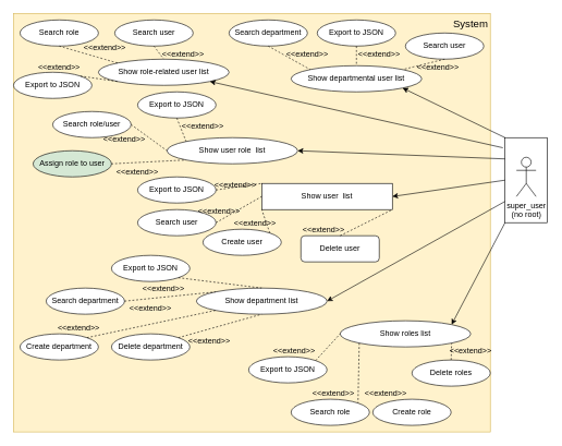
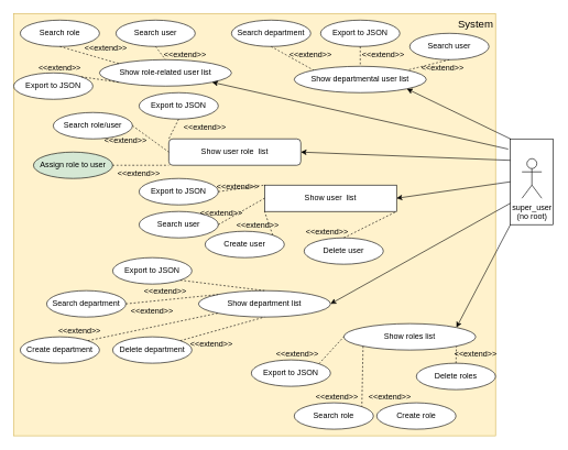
  <mxCell id="0" />
  <mxCell id="1" parent="0" />
  <mxCell id="2" value="" style="rounded=0;whiteSpace=wrap;html=1;" vertex="1" parent="1"><mxGeometry x="772.5" y="210" width="65" height="130" as="geometry" /></mxCell>
  <mxCell id="3" value="" style="rounded=0;whiteSpace=wrap;html=1;fillColor=#fff2cc;strokeColor=#d6b656;" parent="1" vertex="1"><mxGeometry width="730" height="640" as="geometry" x="20" y="20" /></mxCell>
  <mxCell id="4" value="System" style="text;html=1;align=center;verticalAlign=middle;whiteSpace=wrap;rounded=0;fontSize=16;" parent="1" vertex="1"><mxGeometry x="690" width="60" height="30" as="geometry" y="20" /></mxCell>
  <mxCell id="5" value="&lt;div&gt;super_user&lt;br&gt;(no root)&lt;/div&gt;" style="shape=umlActor;verticalLabelPosition=bottom;verticalAlign=top;html=1;outlineConnect=0;" parent="1" vertex="1"><mxGeometry x="790" y="240" width="30" height="60" as="geometry" /></mxCell>
  <mxCell id="6" value="Show user&amp;nbsp; list" style="whiteSpace=wrap;html=1;rounded=0;" parent="1" vertex="1"><mxGeometry x="400" y="280" width="200" height="40" as="geometry" /></mxCell>
  <mxCell id="7" value="&lt;div&gt;Show department list&lt;/div&gt;" style="ellipse;whiteSpace=wrap;html=1;" vertex="1" parent="1"><mxGeometry x="300" y="440" width="200" height="40" as="geometry" /></mxCell>
  <mxCell id="8" value="&lt;div&gt;Show roles list&lt;/div&gt;" style="ellipse;whiteSpace=wrap;html=1;" vertex="1" parent="1"><mxGeometry x="520" y="490" width="200" height="40" as="geometry" /></mxCell>
  <mxCell id="9" value="" style="endArrow=classic;html=1;rounded=0;entryX=1;entryY=0;entryDx=0;entryDy=0;exitX=0;exitY=1;exitDx=0;exitDy=0;" edge="1" parent="1" source="2" target="8"><mxGeometry width="50" height="50" relative="1" as="geometry"><mxPoint x="640" y="320" as="sourcePoint" /><mxPoint x="690" y="270" as="targetPoint" /></mxGeometry></mxCell>
  <mxCell id="10" value="" style="endArrow=classic;html=1;rounded=0;entryX=1;entryY=0.5;entryDx=0;entryDy=0;exitX=0;exitY=0.75;exitDx=0;exitDy=0;" edge="1" parent="1" source="2" target="7"><mxGeometry width="50" height="50" relative="1" as="geometry"><mxPoint x="772.5" y="300" as="sourcePoint" /><mxPoint x="680.5" y="356" as="targetPoint" /></mxGeometry></mxCell>
  <mxCell id="11" value="" style="endArrow=classic;html=1;rounded=0;entryX=1;entryY=0.5;entryDx=0;entryDy=0;exitX=0;exitY=0.5;exitDx=0;exitDy=0;" edge="1" parent="1" source="2" target="6"><mxGeometry width="50" height="50" relative="1" as="geometry"><mxPoint x="772.5" y="270" as="sourcePoint" /><mxPoint x="579.5" y="312" as="targetPoint" /></mxGeometry></mxCell>
  <mxCell id="12" value="&lt;div&gt;Create role&lt;/div&gt;" style="ellipse;whiteSpace=wrap;html=1;" vertex="1" parent="1"><mxGeometry x="570" y="610" width="120" height="40" as="geometry" /></mxCell>
  <mxCell id="13" value="&lt;div&gt;Delete roles&lt;/div&gt;" style="ellipse;whiteSpace=wrap;html=1;" vertex="1" parent="1"><mxGeometry x="630" y="550" width="120" height="40" as="geometry" /></mxCell>
  <mxCell id="14" value="&lt;font style=&quot;font-size: 12px;&quot;&gt;&amp;lt;&amp;lt;extend&amp;gt;&amp;gt;&lt;/font&gt;" style="text;html=1;align=center;verticalAlign=middle;whiteSpace=wrap;rounded=0;fontSize=16;" vertex="1" parent="1"><mxGeometry x="680" y="525" width="80" height="20" as="geometry" /></mxCell>
  <mxCell id="15" value="&lt;font style=&quot;font-size: 12px;&quot;&gt;&amp;lt;&amp;lt;extend&amp;gt;&amp;gt;&lt;/font&gt;" style="text;html=1;align=center;verticalAlign=middle;whiteSpace=wrap;rounded=0;fontSize=16;" vertex="1" parent="1"><mxGeometry x="550" y="590" width="80" height="20" as="geometry" /></mxCell>
  <mxCell id="16" value="&lt;div&gt;Delete department&lt;br&gt;&lt;/div&gt;" style="ellipse;whiteSpace=wrap;html=1;" vertex="1" parent="1"><mxGeometry x="170" y="510" width="120" height="40" as="geometry" /></mxCell>
  <mxCell id="17" value="&lt;font style=&quot;font-size: 12px;&quot;&gt;&amp;lt;&amp;lt;extend&amp;gt;&amp;gt;&lt;/font&gt;" style="text;html=1;align=center;verticalAlign=middle;whiteSpace=wrap;rounded=0;fontSize=16;" vertex="1" parent="1"><mxGeometry x="280" y="510" width="80" height="20" as="geometry" /></mxCell>
  <mxCell id="18" value="&lt;div&gt;Create department&lt;br&gt;&lt;/div&gt;" style="ellipse;whiteSpace=wrap;html=1;" vertex="1" parent="1"><mxGeometry x="30" y="510" width="120" height="40" as="geometry" /></mxCell>
  <mxCell id="19" value="&lt;font style=&quot;font-size: 12px;&quot;&gt;&amp;lt;&amp;lt;extend&amp;gt;&amp;gt;&lt;/font&gt;" style="text;html=1;align=center;verticalAlign=middle;whiteSpace=wrap;rounded=0;fontSize=16;" vertex="1" parent="1"><mxGeometry x="190" y="460" width="80" height="20" as="geometry" /></mxCell>
  <mxCell id="20" value="Create user" style="ellipse;whiteSpace=wrap;html=1;" vertex="1" parent="1"><mxGeometry x="310" y="350" width="120" height="40" as="geometry" /></mxCell>
  <mxCell id="21" value="&lt;font style=&quot;font-size: 12px;&quot;&gt;&amp;lt;&amp;lt;extend&amp;gt;&amp;gt;&lt;/font&gt;" style="text;html=1;align=center;verticalAlign=middle;whiteSpace=wrap;rounded=0;fontSize=16;" vertex="1" parent="1"><mxGeometry x="455" y="340" width="80" height="20" as="geometry" /></mxCell>
- <mxCell id="22" value="Delete user" style="whiteSpace=wrap;html=1;rounded=1;" vertex="1" parent="1"><mxGeometry x="460" y="360" width="120" height="40" as="geometry" /></mxCell>
+ <mxCell id="22" value="Delete user" style="ellipse;whiteSpace=wrap;html=1;" vertex="1" parent="1"><mxGeometry x="460" y="360" width="120" height="40" as="geometry" /></mxCell>
  <mxCell id="23" value="&lt;font style=&quot;font-size: 12px;&quot;&gt;&amp;lt;&amp;lt;extend&amp;gt;&amp;gt;&lt;/font&gt;" style="text;html=1;align=center;verticalAlign=middle;whiteSpace=wrap;rounded=0;fontSize=16;" vertex="1" parent="1"><mxGeometry x="170" y="250" width="80" height="20" as="geometry" /></mxCell>
- <mxCell id="24" value="Show user role&amp;nbsp; list" style="ellipse;whiteSpace=wrap;html=1;" vertex="1" parent="1"><mxGeometry x="255" y="210" width="200" height="40" as="geometry" /></mxCell>
+ <mxCell id="24" value="Show user role&amp;nbsp; list" style="whiteSpace=wrap;html=1;rounded=1;" vertex="1" parent="1"><mxGeometry x="255" y="210" width="200" height="40" as="geometry" /></mxCell>
  <mxCell id="25" value="Assign role to user" style="ellipse;whiteSpace=wrap;html=1;fillColor=#d5e8d4;" vertex="1" parent="1"><mxGeometry x="50" y="230" width="120" height="40" as="geometry" /></mxCell>
  <mxCell id="26" value="&lt;font style=&quot;font-size: 12px;&quot;&gt;&amp;lt;&amp;lt;extend&amp;gt;&amp;gt;&lt;/font&gt;" style="text;html=1;align=center;verticalAlign=middle;whiteSpace=wrap;rounded=0;fontSize=16;" vertex="1" parent="1"><mxGeometry x="350" y="330" width="80" height="20" as="geometry" /></mxCell>
  <mxCell id="27" value="" style="endArrow=classic;html=1;rounded=0;entryX=1;entryY=0.5;entryDx=0;entryDy=0;exitX=0;exitY=0.25;exitDx=0;exitDy=0;" edge="1" parent="1" source="2" target="24"><mxGeometry width="50" height="50" relative="1" as="geometry"><mxPoint x="772.5" y="230" as="sourcePoint" /><mxPoint x="449.5" y="325" as="targetPoint" /></mxGeometry></mxCell>
  <mxCell id="28" value="" style="endArrow=none;dashed=1;html=1;rounded=0;fontSize=12;startSize=8;endSize=8;curved=1;entryX=0;entryY=1;entryDx=0;entryDy=0;exitX=1;exitY=0.5;exitDx=0;exitDy=0;" edge="1" parent="1" source="25" target="24"><mxGeometry width="50" height="50" relative="1" as="geometry"><mxPoint x="412" y="144" as="sourcePoint" /><mxPoint x="470" y="200" as="targetPoint" /></mxGeometry></mxCell>
  <mxCell id="29" value="" style="endArrow=none;dashed=1;html=1;rounded=0;entryX=0;entryY=1;entryDx=0;entryDy=0;exitX=1;exitY=0;exitDx=0;exitDy=0;" edge="1" parent="1" source="20" target="6"><mxGeometry width="50" height="50" relative="1" as="geometry"><mxPoint x="450" y="360" as="sourcePoint" /><mxPoint x="500" y="310" as="targetPoint" /></mxGeometry></mxCell>
  <mxCell id="30" value="" style="endArrow=none;dashed=1;html=1;rounded=0;entryX=1;entryY=1;entryDx=0;entryDy=0;exitX=0.5;exitY=0;exitDx=0;exitDy=0;" edge="1" parent="1" source="22" target="6"><mxGeometry width="50" height="50" relative="1" as="geometry"><mxPoint x="450" y="360" as="sourcePoint" /><mxPoint x="500" y="310" as="targetPoint" /></mxGeometry></mxCell>
  <mxCell id="31" value="" style="endArrow=none;dashed=1;html=1;rounded=0;entryX=0;entryY=1;entryDx=0;entryDy=0;exitX=1;exitY=0;exitDx=0;exitDy=0;" edge="1" parent="1" source="18" target="7"><mxGeometry width="50" height="50" relative="1" as="geometry"><mxPoint x="450" y="360" as="sourcePoint" /><mxPoint x="500" y="310" as="targetPoint" /></mxGeometry></mxCell>
  <mxCell id="32" value="" style="endArrow=none;dashed=1;html=1;rounded=0;entryX=0.5;entryY=1;entryDx=0;entryDy=0;exitX=1;exitY=0;exitDx=0;exitDy=0;" edge="1" parent="1" source="16" target="7"><mxGeometry width="50" height="50" relative="1" as="geometry"><mxPoint x="325" y="600" as="sourcePoint" /><mxPoint x="375" y="550" as="targetPoint" /></mxGeometry></mxCell>
  <mxCell id="33" value="" style="endArrow=none;dashed=1;html=1;rounded=0;entryX=1;entryY=1;entryDx=0;entryDy=0;exitX=0.5;exitY=0;exitDx=0;exitDy=0;" edge="1" parent="1" source="13" target="8"><mxGeometry width="50" height="50" relative="1" as="geometry"><mxPoint x="450" y="360" as="sourcePoint" /><mxPoint x="500" y="310" as="targetPoint" /></mxGeometry></mxCell>
  <mxCell id="34" value="Show departmental user list" style="ellipse;whiteSpace=wrap;html=1;" vertex="1" parent="1"><mxGeometry x="445" y="100" width="200" height="40" as="geometry" /></mxCell>
  <mxCell id="35" value="Show role-related user list" style="ellipse;whiteSpace=wrap;html=1;" vertex="1" parent="1"><mxGeometry x="150" y="90" width="200" height="40" as="geometry" /></mxCell>
  <mxCell id="36" value="&lt;div&gt;Search role&lt;/div&gt;" style="ellipse;whiteSpace=wrap;html=1;" vertex="1" parent="1"><mxGeometry x="445" y="610" width="120" height="40" as="geometry" /></mxCell>
  <mxCell id="37" value="&lt;font style=&quot;font-size: 12px;&quot;&gt;&amp;lt;&amp;lt;extend&amp;gt;&amp;gt;&lt;/font&gt;" style="text;html=1;align=center;verticalAlign=middle;whiteSpace=wrap;rounded=0;fontSize=16;" vertex="1" parent="1"><mxGeometry x="470" y="590" width="80" height="20" as="geometry" /></mxCell>
  <mxCell id="38" value="" style="endArrow=none;dashed=1;html=1;rounded=0;entryX=1;entryY=0;entryDx=0;entryDy=0;exitX=0;exitY=1;exitDx=0;exitDy=0;" edge="1" parent="1" source="8" target="36"><mxGeometry width="50" height="50" relative="1" as="geometry"><mxPoint x="265" y="610" as="sourcePoint" /><mxPoint x="270" y="560" as="targetPoint" /></mxGeometry></mxCell>
  <mxCell id="39" value="&lt;div&gt;Search department&lt;br&gt;&lt;/div&gt;" style="ellipse;whiteSpace=wrap;html=1;" vertex="1" parent="1"><mxGeometry x="70" y="440" width="120" height="40" as="geometry" /></mxCell>
  <mxCell id="40" value="&lt;font style=&quot;font-size: 12px;&quot;&gt;&amp;lt;&amp;lt;extend&amp;gt;&amp;gt;&lt;/font&gt;" style="text;html=1;align=center;verticalAlign=middle;whiteSpace=wrap;rounded=0;fontSize=16;" vertex="1" parent="1"><mxGeometry x="80" y="490" width="80" height="20" as="geometry" /></mxCell>
  <mxCell id="41" value="" style="endArrow=none;dashed=1;html=1;rounded=0;entryX=0;entryY=0;entryDx=0;entryDy=0;exitX=1;exitY=0.5;exitDx=0;exitDy=0;" edge="1" parent="1" source="39" target="7"><mxGeometry width="50" height="50" relative="1" as="geometry"><mxPoint x="162" y="596" as="sourcePoint" /><mxPoint x="199" y="554" as="targetPoint" /></mxGeometry></mxCell>
  <mxCell id="42" value="Search user" style="ellipse;whiteSpace=wrap;html=1;" vertex="1" parent="1"><mxGeometry x="210" y="320" width="120" height="40" as="geometry" /></mxCell>
  <mxCell id="43" value="" style="endArrow=none;dashed=1;html=1;rounded=0;entryX=0;entryY=0.5;entryDx=0;entryDy=0;exitX=1;exitY=0.5;exitDx=0;exitDy=0;" edge="1" parent="1" source="42" target="6"><mxGeometry width="50" height="50" relative="1" as="geometry"><mxPoint x="262" y="446" as="sourcePoint" /><mxPoint x="289" y="394" as="targetPoint" /></mxGeometry></mxCell>
  <mxCell id="44" value="&lt;font style=&quot;font-size: 12px;&quot;&gt;&amp;lt;&amp;lt;extend&amp;gt;&amp;gt;&lt;/font&gt;" style="text;html=1;align=center;verticalAlign=middle;whiteSpace=wrap;rounded=0;fontSize=16;" vertex="1" parent="1"><mxGeometry x="295" y="310" width="80" height="20" as="geometry" /></mxCell>
  <mxCell id="45" value="Search role/user" style="ellipse;whiteSpace=wrap;html=1;" vertex="1" parent="1"><mxGeometry x="80" y="170" width="120" height="40" as="geometry" /></mxCell>
  <mxCell id="46" value="&lt;font style=&quot;font-size: 12px;&quot;&gt;&amp;lt;&amp;lt;extend&amp;gt;&amp;gt;&lt;/font&gt;" style="text;html=1;align=center;verticalAlign=middle;whiteSpace=wrap;rounded=0;fontSize=16;" vertex="1" parent="1"><mxGeometry x="150" y="200" width="80" height="20" as="geometry" /></mxCell>
  <mxCell id="47" value="" style="endArrow=none;dashed=1;html=1;rounded=0;fontSize=12;startSize=8;endSize=8;curved=1;entryX=0;entryY=0.5;entryDx=0;entryDy=0;exitX=1;exitY=0.5;exitDx=0;exitDy=0;" edge="1" parent="1" source="45" target="24"><mxGeometry width="50" height="50" relative="1" as="geometry"><mxPoint x="425" y="320" as="sourcePoint" /><mxPoint x="459" y="294" as="targetPoint" /></mxGeometry></mxCell>
  <mxCell id="48" value="Search user" style="ellipse;whiteSpace=wrap;html=1;" vertex="1" parent="1"><mxGeometry x="620" y="50" width="120" height="40" as="geometry" /></mxCell>
  <mxCell id="49" value="Search department" style="ellipse;whiteSpace=wrap;html=1;" vertex="1" parent="1"><mxGeometry x="350" y="30" width="120" height="40" as="geometry" /></mxCell>
  <mxCell id="50" value="" style="endArrow=none;dashed=1;html=1;rounded=0;fontSize=12;startSize=8;endSize=8;curved=1;entryX=1;entryY=0;entryDx=0;entryDy=0;exitX=0.5;exitY=1;exitDx=0;exitDy=0;" edge="1" parent="1" source="48" target="34"><mxGeometry width="50" height="50" relative="1" as="geometry"><mxPoint x="640" y="170" as="sourcePoint" /><mxPoint x="740" y="190" as="targetPoint" /></mxGeometry></mxCell>
  <mxCell id="51" value="" style="endArrow=none;dashed=1;html=1;rounded=0;fontSize=12;startSize=8;endSize=8;curved=1;entryX=0;entryY=0;entryDx=0;entryDy=0;exitX=0.5;exitY=1;exitDx=0;exitDy=0;" edge="1" parent="1" source="49" target="34"><mxGeometry width="50" height="50" relative="1" as="geometry"><mxPoint x="420" y="100" as="sourcePoint" /><mxPoint x="441" y="136" as="targetPoint" /></mxGeometry></mxCell>
  <mxCell id="52" value="&lt;font style=&quot;font-size: 12px;&quot;&gt;&amp;lt;&amp;lt;extend&amp;gt;&amp;gt;&lt;/font&gt;" style="text;html=1;align=center;verticalAlign=middle;whiteSpace=wrap;rounded=0;fontSize=16;" vertex="1" parent="1"><mxGeometry x="240" y="70" width="80" height="20" as="geometry" /></mxCell>
  <mxCell id="53" value="&lt;font style=&quot;font-size: 12px;&quot;&gt;&amp;lt;&amp;lt;extend&amp;gt;&amp;gt;&lt;/font&gt;" style="text;html=1;align=center;verticalAlign=middle;whiteSpace=wrap;rounded=0;fontSize=16;" vertex="1" parent="1"><mxGeometry x="630" y="90" width="80" height="20" as="geometry" /></mxCell>
  <mxCell id="54" value="" style="endArrow=classic;html=1;rounded=0;entryX=1;entryY=1;entryDx=0;entryDy=0;exitX=0;exitY=0;exitDx=0;exitDy=0;" edge="1" parent="1" source="2" target="34"><mxGeometry width="50" height="50" relative="1" as="geometry"><mxPoint x="783" y="253" as="sourcePoint" /><mxPoint x="630" y="280" as="targetPoint" /></mxGeometry></mxCell>
  <mxCell id="55" value="" style="endArrow=classic;html=1;rounded=0;entryX=1;entryY=1;entryDx=0;entryDy=0;exitX=-0.051;exitY=0.119;exitDx=0;exitDy=0;exitPerimeter=0;" edge="1" parent="1" source="2" target="35"><mxGeometry width="50" height="50" relative="1" as="geometry"><mxPoint x="710" y="220" as="sourcePoint" /><mxPoint x="578" y="164" as="targetPoint" /></mxGeometry></mxCell>
  <mxCell id="56" value="Search user" style="ellipse;whiteSpace=wrap;html=1;" vertex="1" parent="1"><mxGeometry x="175" y="30" width="120" height="40" as="geometry" /></mxCell>
  <mxCell id="57" value="" style="endArrow=none;dashed=1;html=1;rounded=0;fontSize=12;startSize=8;endSize=8;curved=1;entryX=0.5;entryY=0;entryDx=0;entryDy=0;exitX=0.5;exitY=1;exitDx=0;exitDy=0;" edge="1" parent="1" source="56" target="35"><mxGeometry width="50" height="50" relative="1" as="geometry"><mxPoint x="359" y="100" as="sourcePoint" /><mxPoint x="320" y="136" as="targetPoint" /></mxGeometry></mxCell>
  <mxCell id="58" value="&lt;font style=&quot;font-size: 12px;&quot;&gt;&amp;lt;&amp;lt;extend&amp;gt;&amp;gt;&lt;/font&gt;" style="text;html=1;align=center;verticalAlign=middle;whiteSpace=wrap;rounded=0;fontSize=16;" vertex="1" parent="1"><mxGeometry x="430" y="70" width="80" height="20" as="geometry" /></mxCell>
  <mxCell id="59" value="&lt;div&gt;Search role&lt;/div&gt;" style="ellipse;whiteSpace=wrap;html=1;" vertex="1" parent="1"><mxGeometry x="30" y="30" width="120" height="40" as="geometry" /></mxCell>
  <mxCell id="60" value="&lt;font style=&quot;font-size: 12px;&quot;&gt;&amp;lt;&amp;lt;extend&amp;gt;&amp;gt;&lt;/font&gt;" style="text;html=1;align=center;verticalAlign=middle;whiteSpace=wrap;rounded=0;fontSize=16;" vertex="1" parent="1"><mxGeometry x="120" y="60" width="80" height="20" as="geometry" /></mxCell>
  <mxCell id="61" value="" style="endArrow=none;dashed=1;html=1;rounded=0;fontSize=12;startSize=8;endSize=8;curved=1;entryX=0;entryY=0;entryDx=0;entryDy=0;exitX=0.5;exitY=1;exitDx=0;exitDy=0;" edge="1" parent="1" source="59" target="35"><mxGeometry width="50" height="50" relative="1" as="geometry"><mxPoint x="290" y="110" as="sourcePoint" /><mxPoint x="320" y="150" as="targetPoint" /></mxGeometry></mxCell>
  <mxCell id="62" value="Export to JSON" style="ellipse;whiteSpace=wrap;html=1;" vertex="1" parent="1"><mxGeometry x="210" y="140" width="120" height="40" as="geometry" /></mxCell>
  <mxCell id="63" value="&lt;font style=&quot;font-size: 12px;&quot;&gt;&amp;lt;&amp;lt;extend&amp;gt;&amp;gt;&lt;/font&gt;" style="text;html=1;align=center;verticalAlign=middle;whiteSpace=wrap;rounded=0;fontSize=16;" vertex="1" parent="1"><mxGeometry x="270" y="180" width="80" height="20" as="geometry" /></mxCell>
  <mxCell id="64" value="" style="endArrow=none;dashed=1;html=1;rounded=0;entryX=0;entryY=0;entryDx=0;entryDy=0;exitX=0.5;exitY=1;exitDx=0;exitDy=0;" edge="1" parent="1" source="62" target="24"><mxGeometry width="50" height="50" relative="1" as="geometry"><mxPoint x="794.5" y="452" as="sourcePoint" /><mxPoint x="772.5" y="410" as="targetPoint" /></mxGeometry></mxCell>
  <mxCell id="65" value="Export to JSON" style="ellipse;whiteSpace=wrap;html=1;" vertex="1" parent="1"><mxGeometry x="485" y="30" width="120" height="40" as="geometry" /></mxCell>
  <mxCell id="66" value="&lt;font style=&quot;font-size: 12px;&quot;&gt;&amp;lt;&amp;lt;extend&amp;gt;&amp;gt;&lt;/font&gt;" style="text;html=1;align=center;verticalAlign=middle;whiteSpace=wrap;rounded=0;fontSize=16;" vertex="1" parent="1"><mxGeometry x="540" y="70" width="80" height="20" as="geometry" /></mxCell>
  <mxCell id="67" value="" style="endArrow=none;dashed=1;html=1;rounded=0;entryX=0.5;entryY=0;entryDx=0;entryDy=0;exitX=0.5;exitY=1;exitDx=0;exitDy=0;" edge="1" parent="1" source="65" target="34"><mxGeometry width="50" height="50" relative="1" as="geometry"><mxPoint x="924.5" y="332" as="sourcePoint" /><mxPoint x="902.5" y="290" as="targetPoint" /></mxGeometry></mxCell>
  <mxCell id="68" value="Export to JSON" style="ellipse;whiteSpace=wrap;html=1;" vertex="1" parent="1"><mxGeometry x="210" y="270" width="120" height="40" as="geometry" /></mxCell>
  <mxCell id="69" value="&lt;font style=&quot;font-size: 12px;&quot;&gt;&amp;lt;&amp;lt;extend&amp;gt;&amp;gt;&lt;/font&gt;" style="text;html=1;align=center;verticalAlign=middle;whiteSpace=wrap;rounded=0;fontSize=16;" vertex="1" parent="1"><mxGeometry x="320" y="270" width="80" height="20" as="geometry" /></mxCell>
  <mxCell id="70" value="" style="endArrow=none;dashed=1;html=1;rounded=0;entryX=0;entryY=0;entryDx=0;entryDy=0;exitX=1;exitY=0.5;exitDx=0;exitDy=0;" edge="1" parent="1" source="68" target="6"><mxGeometry width="50" height="50" relative="1" as="geometry"><mxPoint x="964.5" y="487" as="sourcePoint" /><mxPoint x="942.5" y="445" as="targetPoint" /></mxGeometry></mxCell>
  <mxCell id="71" value="Export to JSON" style="ellipse;whiteSpace=wrap;html=1;" vertex="1" parent="1"><mxGeometry x="170" y="390" width="120" height="40" as="geometry" /></mxCell>
  <mxCell id="72" value="&lt;font style=&quot;font-size: 12px;&quot;&gt;&amp;lt;&amp;lt;extend&amp;gt;&amp;gt;&lt;/font&gt;" style="text;html=1;align=center;verticalAlign=middle;whiteSpace=wrap;rounded=0;fontSize=16;" vertex="1" parent="1"><mxGeometry x="210" y="430" width="80" height="20" as="geometry" /></mxCell>
  <mxCell id="73" value="" style="endArrow=none;dashed=1;html=1;rounded=0;entryX=0.5;entryY=0;entryDx=0;entryDy=0;exitX=1;exitY=1;exitDx=0;exitDy=0;" edge="1" parent="1" source="71" target="7"><mxGeometry width="50" height="50" relative="1" as="geometry"><mxPoint x="154.5" y="402" as="sourcePoint" /><mxPoint x="250" y="510" as="targetPoint" /></mxGeometry></mxCell>
  <mxCell id="74" value="Export to JSON" style="ellipse;whiteSpace=wrap;html=1;" vertex="1" parent="1"><mxGeometry x="380" y="545" width="120" height="40" as="geometry" /></mxCell>
  <mxCell id="75" value="&lt;font style=&quot;font-size: 12px;&quot;&gt;&amp;lt;&amp;lt;extend&amp;gt;&amp;gt;&lt;/font&gt;" style="text;html=1;align=center;verticalAlign=middle;whiteSpace=wrap;rounded=0;fontSize=16;" vertex="1" parent="1"><mxGeometry x="410" y="525" width="80" height="20" as="geometry" /></mxCell>
  <mxCell id="76" value="" style="endArrow=none;dashed=1;html=1;rounded=0;entryX=0;entryY=0.5;entryDx=0;entryDy=0;exitX=1;exitY=0;exitDx=0;exitDy=0;" edge="1" parent="1" source="74" target="8"><mxGeometry width="50" height="50" relative="1" as="geometry"><mxPoint x="404.5" y="517" as="sourcePoint" /><mxPoint x="382.5" y="475" as="targetPoint" /></mxGeometry></mxCell>
  <mxCell id="77" value="Export to JSON" style="ellipse;whiteSpace=wrap;html=1;" vertex="1" parent="1"><mxGeometry y="110" width="120" height="40" as="geometry" x="20" /></mxCell>
  <mxCell id="78" value="&lt;font style=&quot;font-size: 12px;&quot;&gt;&amp;lt;&amp;lt;extend&amp;gt;&amp;gt;&lt;/font&gt;" style="text;html=1;align=center;verticalAlign=middle;whiteSpace=wrap;rounded=0;fontSize=16;" vertex="1" parent="1"><mxGeometry x="50" y="90" width="80" height="20" as="geometry" /></mxCell>
  <mxCell id="79" value="" style="endArrow=none;dashed=1;html=1;rounded=0;entryX=0;entryY=1;entryDx=0;entryDy=0;exitX=1;exitY=0;exitDx=0;exitDy=0;" edge="1" parent="1" source="77" target="35"><mxGeometry width="50" height="50" relative="1" as="geometry"><mxPoint x="84.5" y="162" as="sourcePoint" /><mxPoint x="62.5" y="120" as="targetPoint" /></mxGeometry></mxCell>
